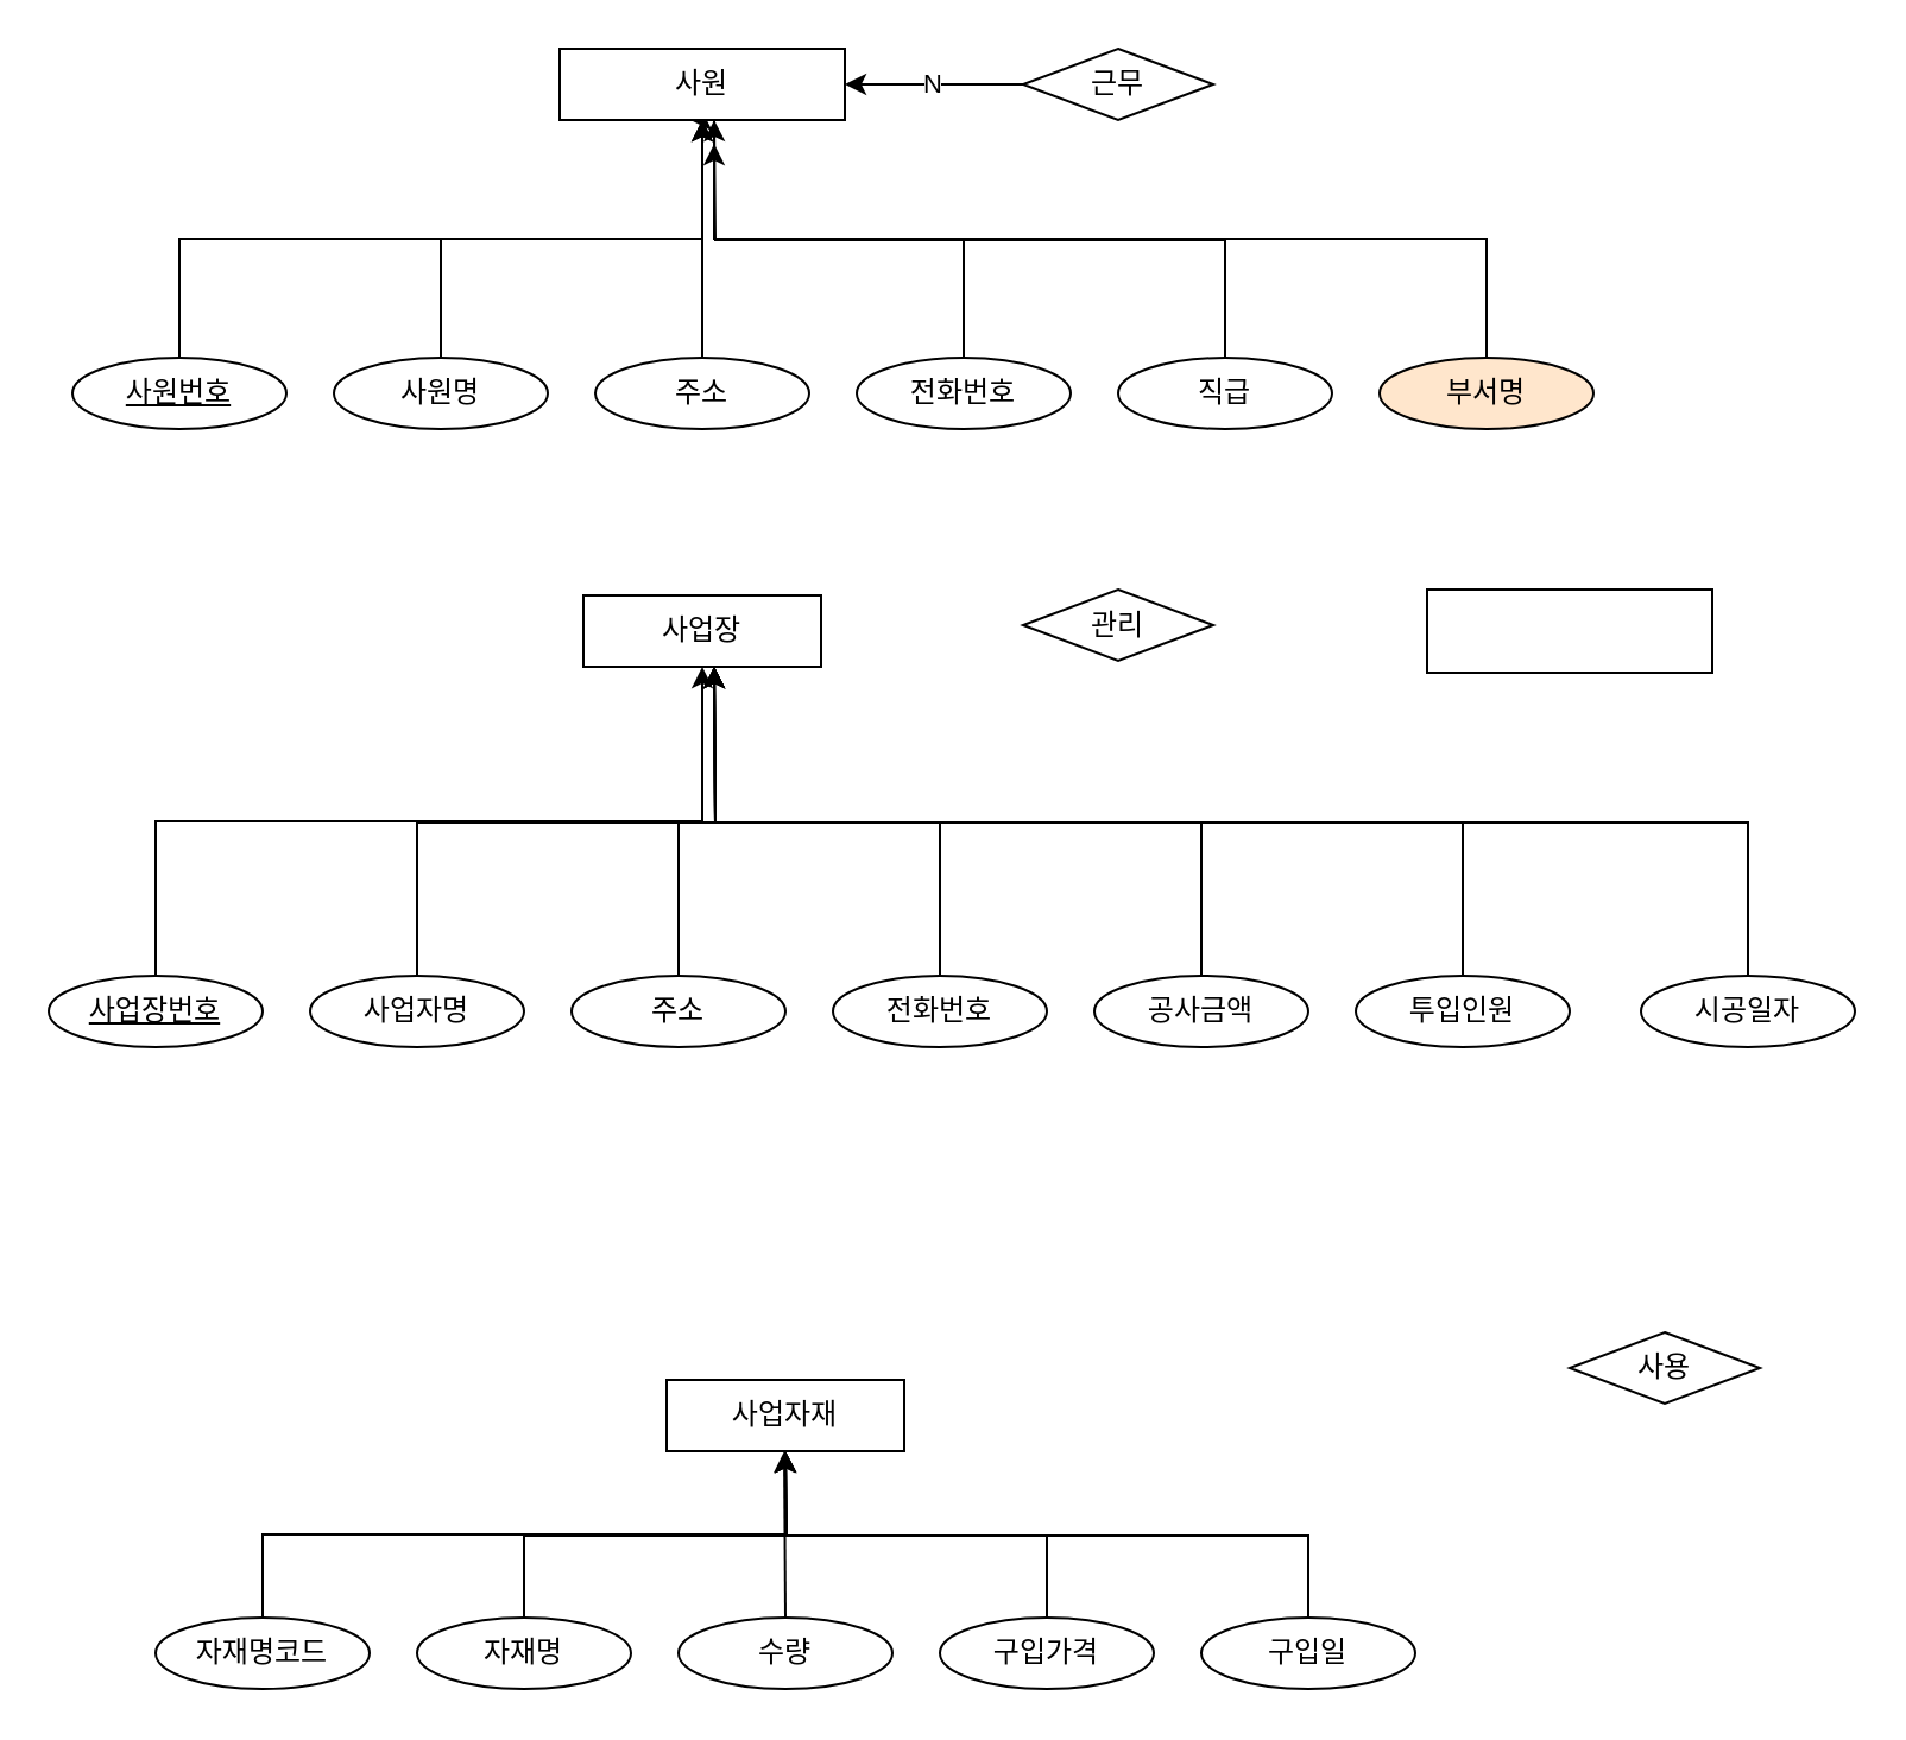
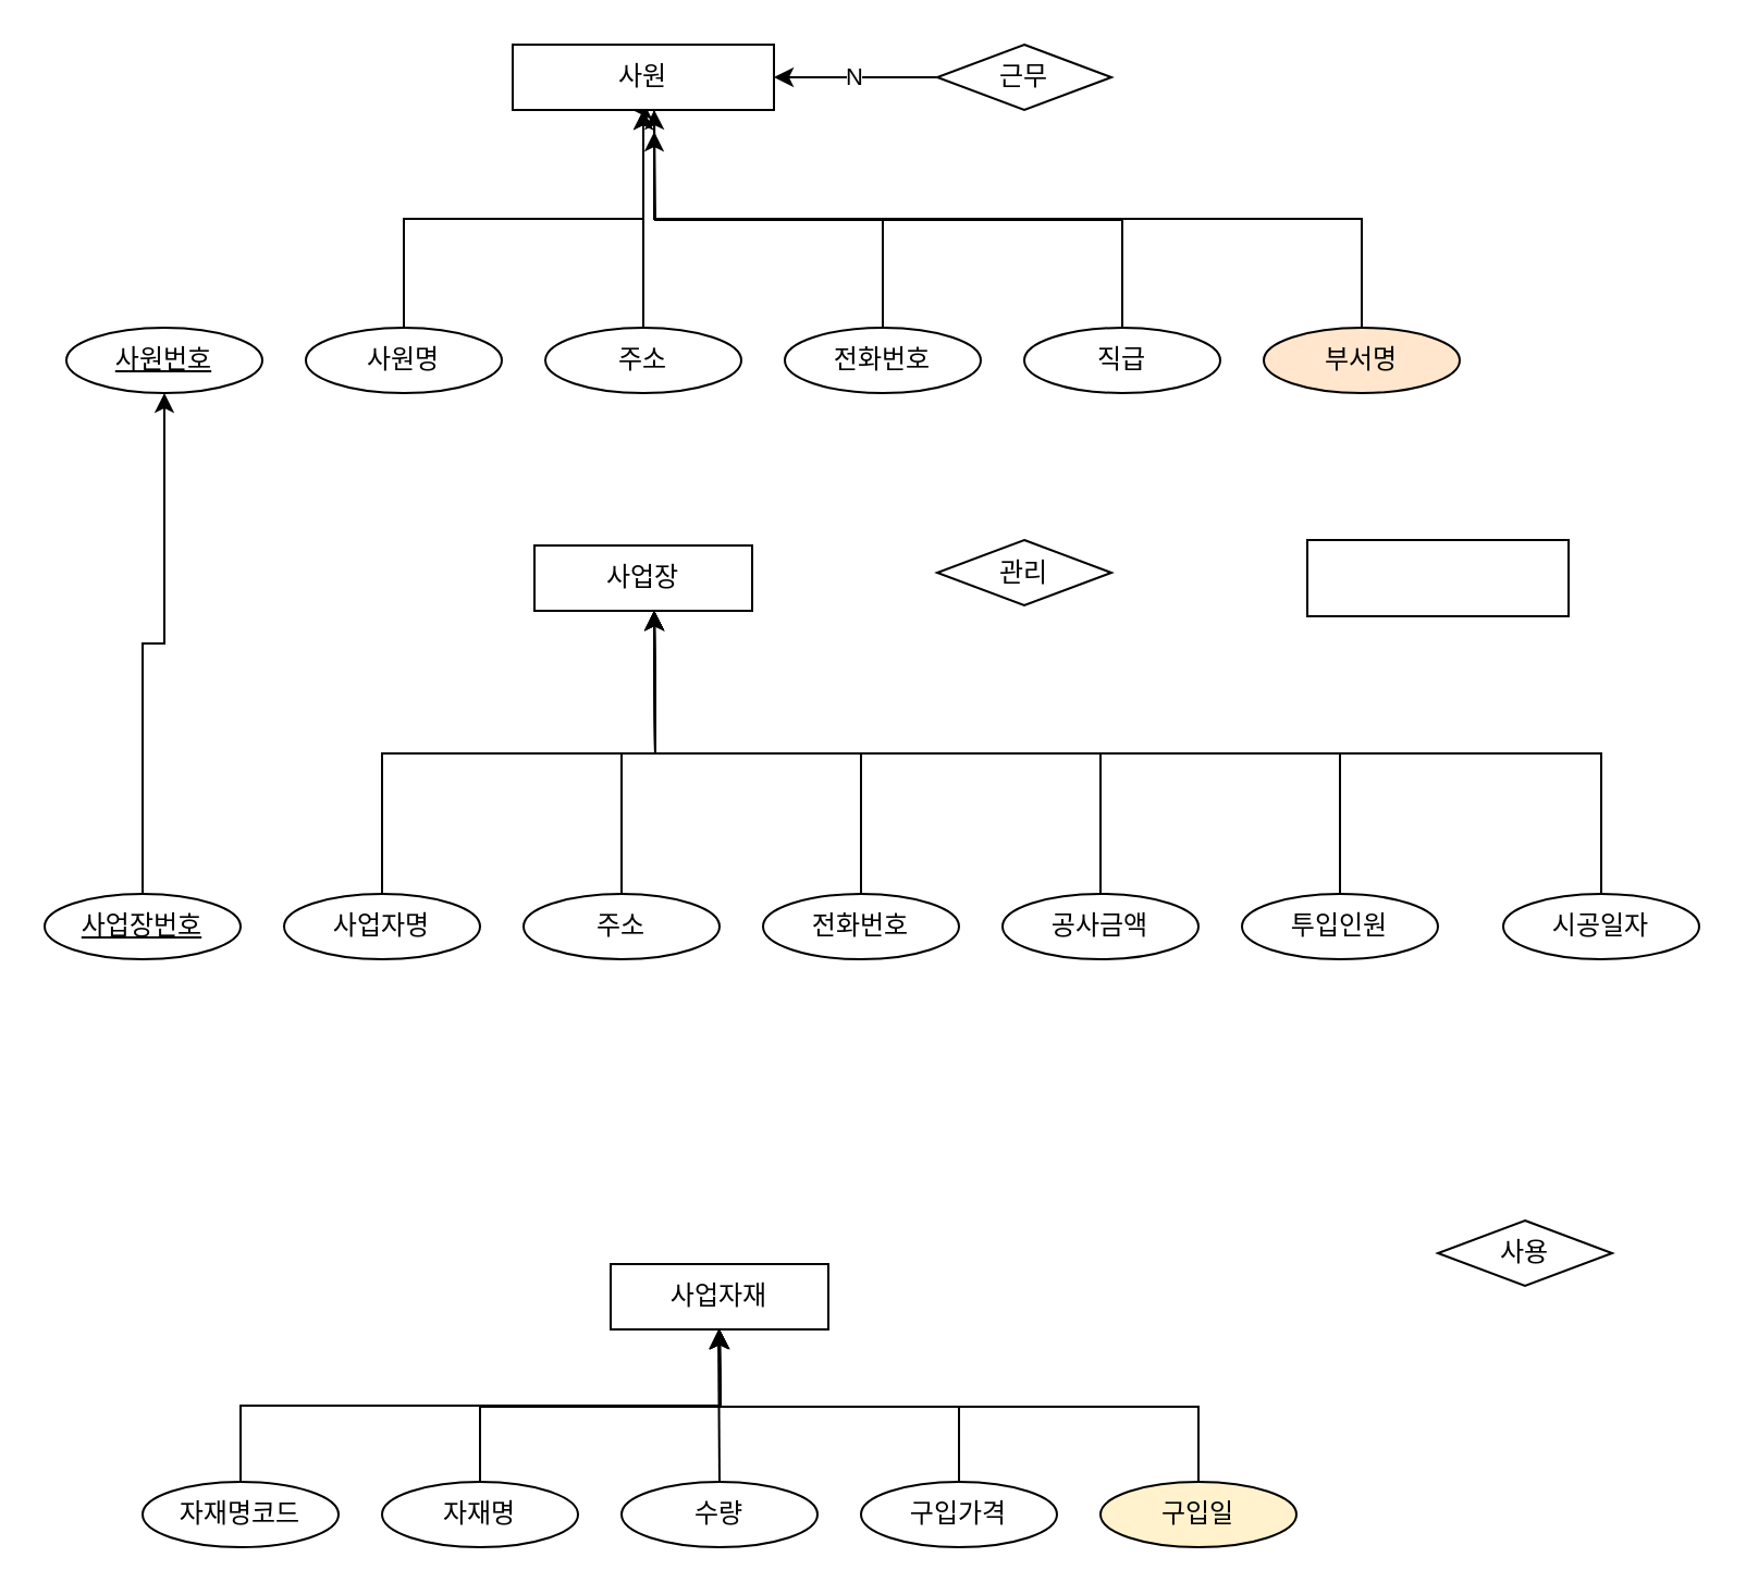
  <mxCell id="0" />
  <mxCell id="1" parent="0" />
- <mxCell id="2" style="edgeStyle=orthogonalEdgeStyle;rounded=0;orthogonalLoop=1;jettySize=auto;html=1;exitX=0.5;exitY=0;exitDx=0;exitDy=0;" edge="1" parent="1" source="3" target="12"><mxGeometry relative="1" as="geometry" /></mxCell>
  <mxCell id="3" value="사원번호" style="ellipse;whiteSpace=wrap;html=1;fontStyle=4" vertex="1" parent="1"><mxGeometry x="30" y="150" width="90" height="30" as="geometry" /></mxCell>
  <mxCell id="4" style="edgeStyle=orthogonalEdgeStyle;rounded=0;orthogonalLoop=1;jettySize=auto;html=1;exitX=0.5;exitY=0;exitDx=0;exitDy=0;entryX=0.5;entryY=1;entryDx=0;entryDy=0;" edge="1" parent="1" source="5" target="12"><mxGeometry relative="1" as="geometry" /></mxCell>
  <mxCell id="5" value="사원명" style="ellipse;whiteSpace=wrap;html=1;" vertex="1" parent="1"><mxGeometry x="140" y="150" width="90" height="30" as="geometry" /></mxCell>
  <mxCell id="6" style="edgeStyle=orthogonalEdgeStyle;rounded=0;orthogonalLoop=1;jettySize=auto;html=1;exitX=0.5;exitY=0;exitDx=0;exitDy=0;entryX=0.5;entryY=1;entryDx=0;entryDy=0;" edge="1" parent="1" source="7" target="12"><mxGeometry relative="1" as="geometry" /></mxCell>
  <mxCell id="7" value="주소" style="ellipse;whiteSpace=wrap;html=1;" vertex="1" parent="1"><mxGeometry x="250" y="150" width="90" height="30" as="geometry" /></mxCell>
  <mxCell id="8" style="edgeStyle=orthogonalEdgeStyle;rounded=0;orthogonalLoop=1;jettySize=auto;html=1;exitX=0.5;exitY=0;exitDx=0;exitDy=0;" edge="1" parent="1" source="9"><mxGeometry relative="1" as="geometry"><mxPoint x="290" y="50" as="targetPoint" /><Array as="points"><mxPoint x="405" y="100" /><mxPoint x="300" y="100" /><mxPoint x="300" y="50" /></Array></mxGeometry></mxCell>
  <mxCell id="9" value="전화번호" style="ellipse;whiteSpace=wrap;html=1;" vertex="1" parent="1"><mxGeometry x="360" y="150" width="90" height="30" as="geometry" /></mxCell>
  <mxCell id="10" style="edgeStyle=orthogonalEdgeStyle;rounded=0;orthogonalLoop=1;jettySize=auto;html=1;exitX=0.5;exitY=0;exitDx=0;exitDy=0;" edge="1" parent="1" source="11"><mxGeometry relative="1" as="geometry"><mxPoint x="300" y="50" as="targetPoint" /></mxGeometry></mxCell>
  <mxCell id="11" value="직급" style="ellipse;whiteSpace=wrap;html=1;" vertex="1" parent="1"><mxGeometry x="470" y="150" width="90" height="30" as="geometry" /></mxCell>
  <mxCell id="12" value="사원" style="rounded=0;whiteSpace=wrap;html=1;" vertex="1" parent="1"><mxGeometry x="235" y="20" width="120" height="30" as="geometry" /></mxCell>
  <mxCell id="13" value="사업장" style="rounded=0;whiteSpace=wrap;html=1;" vertex="1" parent="1"><mxGeometry x="245" y="250" width="100" height="30" as="geometry" /></mxCell>
  <mxCell id="14" value="사용" style="rhombus;whiteSpace=wrap;html=1;" vertex="1" parent="1"><mxGeometry x="660" y="560" width="80" height="30" as="geometry" /></mxCell>
  <mxCell id="15" value="N" style="edgeStyle=orthogonalEdgeStyle;rounded=0;orthogonalLoop=1;jettySize=auto;html=1;entryX=1;entryY=0.5;entryDx=0;entryDy=0;" edge="1" parent="1" source="16" target="12"><mxGeometry relative="1" as="geometry" /></mxCell>
  <mxCell id="16" value="근무" style="rhombus;whiteSpace=wrap;html=1;" vertex="1" parent="1"><mxGeometry x="430" y="20" width="80" height="30" as="geometry" /></mxCell>
  <mxCell id="17" value="관리" style="rhombus;whiteSpace=wrap;html=1;" vertex="1" parent="1"><mxGeometry x="430" y="247.5" width="80" height="30" as="geometry" /></mxCell>
  <mxCell id="18" value="사업자재" style="rounded=0;whiteSpace=wrap;html=1;" vertex="1" parent="1"><mxGeometry x="280" y="580" width="100" height="30" as="geometry" /></mxCell>
  <mxCell id="19" style="edgeStyle=orthogonalEdgeStyle;rounded=0;orthogonalLoop=1;jettySize=auto;html=1;exitX=0.5;exitY=0;exitDx=0;exitDy=0;entryX=0.5;entryY=1;entryDx=0;entryDy=0;" edge="1" parent="1" source="20" target="18"><mxGeometry relative="1" as="geometry" /></mxCell>
  <mxCell id="20" value="자재명코드" style="ellipse;whiteSpace=wrap;html=1;" vertex="1" parent="1"><mxGeometry x="65" y="680" width="90" height="30" as="geometry" /></mxCell>
  <mxCell id="21" style="edgeStyle=orthogonalEdgeStyle;rounded=0;orthogonalLoop=1;jettySize=auto;html=1;exitX=0.5;exitY=0;exitDx=0;exitDy=0;" edge="1" parent="1" source="22"><mxGeometry relative="1" as="geometry"><mxPoint x="330" y="610" as="targetPoint" /></mxGeometry></mxCell>
  <mxCell id="22" value="자재명" style="ellipse;whiteSpace=wrap;html=1;" vertex="1" parent="1"><mxGeometry x="175" y="680" width="90" height="30" as="geometry" /></mxCell>
  <mxCell id="23" style="edgeStyle=orthogonalEdgeStyle;rounded=0;orthogonalLoop=1;jettySize=auto;html=1;exitX=0.5;exitY=0;exitDx=0;exitDy=0;" edge="1" parent="1" source="24"><mxGeometry relative="1" as="geometry"><mxPoint x="329.5" y="610" as="targetPoint" /></mxGeometry></mxCell>
  <mxCell id="24" value="수량" style="ellipse;whiteSpace=wrap;html=1;" vertex="1" parent="1"><mxGeometry x="285" y="680" width="90" height="30" as="geometry" /></mxCell>
  <mxCell id="25" style="edgeStyle=orthogonalEdgeStyle;rounded=0;orthogonalLoop=1;jettySize=auto;html=1;exitX=0.5;exitY=0;exitDx=0;exitDy=0;" edge="1" parent="1" source="26"><mxGeometry relative="1" as="geometry"><mxPoint x="330" y="610" as="targetPoint" /></mxGeometry></mxCell>
  <mxCell id="26" value="구입가격" style="ellipse;whiteSpace=wrap;html=1;" vertex="1" parent="1"><mxGeometry x="395" y="680" width="90" height="30" as="geometry" /></mxCell>
  <mxCell id="27" style="edgeStyle=orthogonalEdgeStyle;rounded=0;orthogonalLoop=1;jettySize=auto;html=1;exitX=0.5;exitY=0;exitDx=0;exitDy=0;" edge="1" parent="1" source="28"><mxGeometry relative="1" as="geometry"><mxPoint x="330" y="610" as="targetPoint" /></mxGeometry></mxCell>
- <mxCell id="28" value="구입일" style="ellipse;whiteSpace=wrap;html=1;" vertex="1" parent="1"><mxGeometry x="505" y="680" width="90" height="30" as="geometry" /></mxCell>
+ <mxCell id="28" value="구입일" style="ellipse;whiteSpace=wrap;html=1;fillColor=#fff2cc;" vertex="1" parent="1"><mxGeometry x="505" y="680" width="90" height="30" as="geometry" /></mxCell>
  <mxCell id="29" style="edgeStyle=orthogonalEdgeStyle;rounded=0;orthogonalLoop=1;jettySize=auto;html=1;exitX=0.5;exitY=0;exitDx=0;exitDy=0;" edge="1" parent="1" source="30"><mxGeometry relative="1" as="geometry"><mxPoint x="300" y="60" as="targetPoint" /><Array as="points"><mxPoint x="625" y="100" /><mxPoint x="300" y="100" /></Array></mxGeometry></mxCell>
  <mxCell id="30" value="부서명" style="ellipse;whiteSpace=wrap;html=1;fillColor=#ffe6cc;" vertex="1" parent="1"><mxGeometry x="580" y="150" width="90" height="30" as="geometry" /></mxCell>
- <mxCell id="31" style="edgeStyle=orthogonalEdgeStyle;rounded=0;orthogonalLoop=1;jettySize=auto;html=1;exitX=0.5;exitY=0;exitDx=0;exitDy=0;entryX=0.5;entryY=1;entryDx=0;entryDy=0;" edge="1" parent="1" source="32" target="13"><mxGeometry relative="1" as="geometry" /></mxCell>
+ <mxCell id="31" style="edgeStyle=orthogonalEdgeStyle;rounded=0;orthogonalLoop=1;jettySize=auto;html=1;exitX=0.5;exitY=0;exitDx=0;exitDy=0;" edge="1" parent="1" source="32" target="3"><mxGeometry relative="1" as="geometry" /></mxCell>
  <mxCell id="32" value="사업장번호" style="ellipse;whiteSpace=wrap;html=1;fontStyle=4" vertex="1" parent="1"><mxGeometry x="20" y="410" width="90" height="30" as="geometry" /></mxCell>
  <mxCell id="33" style="edgeStyle=orthogonalEdgeStyle;rounded=0;orthogonalLoop=1;jettySize=auto;html=1;exitX=0.5;exitY=0;exitDx=0;exitDy=0;" edge="1" parent="1" source="34"><mxGeometry relative="1" as="geometry"><mxPoint x="300" y="280" as="targetPoint" /></mxGeometry></mxCell>
  <mxCell id="34" value="사업자명" style="ellipse;whiteSpace=wrap;html=1;" vertex="1" parent="1"><mxGeometry x="130" y="410" width="90" height="30" as="geometry" /></mxCell>
  <mxCell id="35" style="edgeStyle=orthogonalEdgeStyle;rounded=0;orthogonalLoop=1;jettySize=auto;html=1;exitX=0.5;exitY=0;exitDx=0;exitDy=0;" edge="1" parent="1" source="36"><mxGeometry relative="1" as="geometry"><mxPoint x="300" y="280" as="targetPoint" /></mxGeometry></mxCell>
  <mxCell id="36" value="주소" style="ellipse;whiteSpace=wrap;html=1;" vertex="1" parent="1"><mxGeometry x="240" y="410" width="90" height="30" as="geometry" /></mxCell>
  <mxCell id="37" style="edgeStyle=orthogonalEdgeStyle;rounded=0;orthogonalLoop=1;jettySize=auto;html=1;exitX=0.5;exitY=0;exitDx=0;exitDy=0;" edge="1" parent="1" source="38"><mxGeometry relative="1" as="geometry"><mxPoint x="300" y="280" as="targetPoint" /></mxGeometry></mxCell>
  <mxCell id="38" value="전화번호" style="ellipse;whiteSpace=wrap;html=1;" vertex="1" parent="1"><mxGeometry x="350" y="410" width="90" height="30" as="geometry" /></mxCell>
  <mxCell id="39" style="edgeStyle=orthogonalEdgeStyle;rounded=0;orthogonalLoop=1;jettySize=auto;html=1;exitX=0.5;exitY=0;exitDx=0;exitDy=0;" edge="1" parent="1" source="40"><mxGeometry relative="1" as="geometry"><mxPoint x="300" y="280" as="targetPoint" /></mxGeometry></mxCell>
  <mxCell id="40" value="공사금액" style="ellipse;whiteSpace=wrap;html=1;" vertex="1" parent="1"><mxGeometry x="460" y="410" width="90" height="30" as="geometry" /></mxCell>
  <mxCell id="41" style="edgeStyle=orthogonalEdgeStyle;rounded=0;orthogonalLoop=1;jettySize=auto;html=1;exitX=0.5;exitY=0;exitDx=0;exitDy=0;" edge="1" parent="1" source="42"><mxGeometry relative="1" as="geometry"><mxPoint x="300" y="280" as="targetPoint" /></mxGeometry></mxCell>
  <mxCell id="42" value="투입인원" style="ellipse;whiteSpace=wrap;html=1;" vertex="1" parent="1"><mxGeometry x="570" y="410" width="90" height="30" as="geometry" /></mxCell>
  <mxCell id="43" style="edgeStyle=orthogonalEdgeStyle;rounded=0;orthogonalLoop=1;jettySize=auto;html=1;exitX=0.5;exitY=0;exitDx=0;exitDy=0;" edge="1" parent="1" source="44"><mxGeometry relative="1" as="geometry"><mxPoint x="300" y="280" as="targetPoint" /></mxGeometry></mxCell>
  <mxCell id="44" value="시공일자" style="ellipse;whiteSpace=wrap;html=1;" vertex="1" parent="1"><mxGeometry x="690" y="410" width="90" height="30" as="geometry" /></mxCell>
  <mxCell id="45" value="" style="whiteSpace=wrap;html=1;rounded=0;" vertex="1" parent="1"><mxGeometry x="600" y="247.5" width="120" height="35" as="geometry" /></mxCell>
